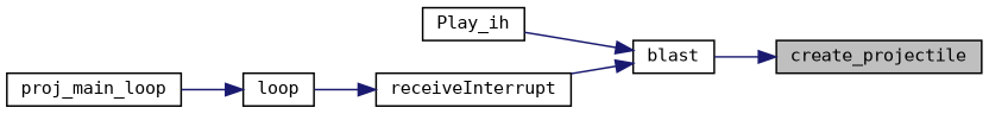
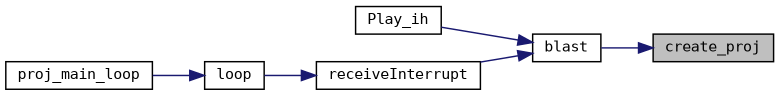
  digraph {
    fontname="DejaVu Sans Mono"
    rankdir=RL
    node [color=black fillcolor=white fontname="DejaVu Sans Mono" fontsize=10 shape=record style=filled]
    edge [color=midnightblue dir=back fontname="DejaVu Sans Mono" fontsize=10 labelfontname=Helvetica labelfontsize=10 style=solid]
-   n1 [fillcolor=grey75 fontcolor=black height=0.2 label=create_projectile width=0.4]
+   n1 [fillcolor=grey75 fontcolor=black height=0.2 label=create_proj width=0.4]
    n2 [height=0.2 label=blast width=0.4]
    n3 [height=0.2 label=Play_ih width=0.4]
    n4 [height=0.2 label=receiveInterrupt width=0.4]
    n5 [height=0.2 label=loop width=0.4]
    n6 [height=0.2 label=proj_main_loop width=0.4]
    n1 -> n2
    n2 -> n3
    n2 -> n4
    n4 -> n5
    n5 -> n6
  }
